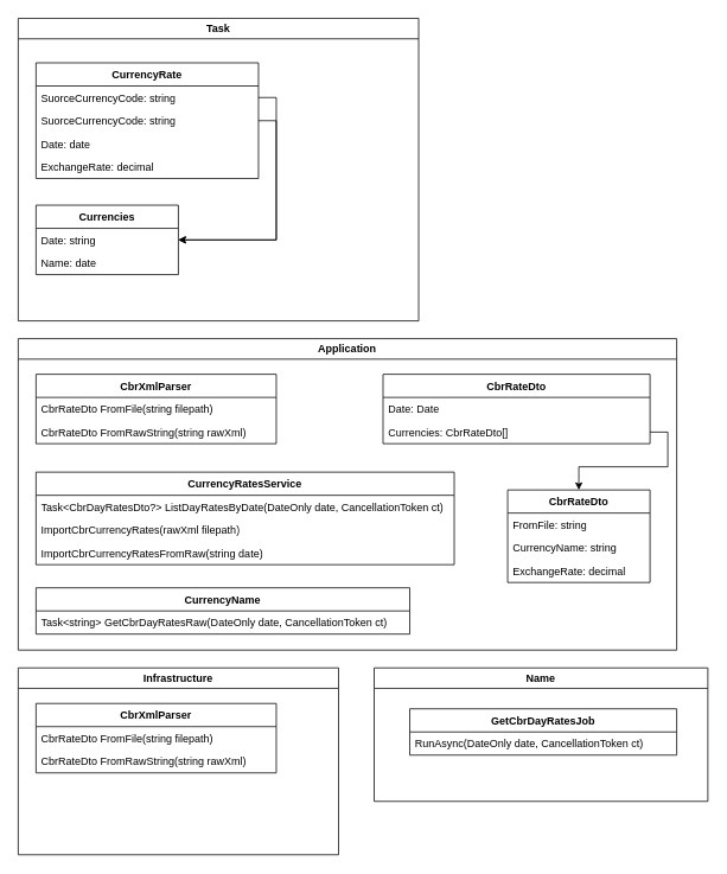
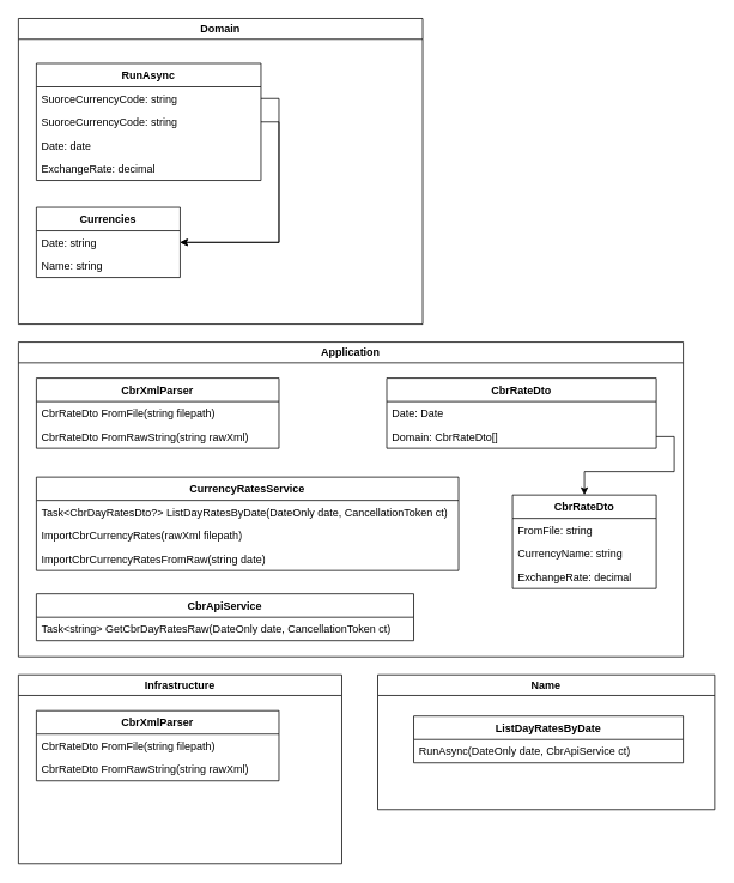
  <mxCell id="0" />
  <mxCell id="1" parent="0" />
- <mxCell id="2" value="Task" style="swimlane;whiteSpace=wrap;html=1;" vertex="1" parent="1"><mxGeometry x="20" y="20" width="450" height="340" as="geometry" /></mxCell>
+ <mxCell id="2" value="Domain" style="swimlane;whiteSpace=wrap;html=1;" vertex="1" parent="1"><mxGeometry x="20" y="20" width="450" height="340" as="geometry" /></mxCell>
  <mxCell id="3" value="Currencies" style="swimlane;fontStyle=1;align=center;verticalAlign=top;childLayout=stackLayout;horizontal=1;startSize=26;horizontalStack=0;resizeParent=1;resizeParentMax=0;resizeLast=0;collapsible=1;marginBottom=0;whiteSpace=wrap;html=1;" vertex="1" parent="2"><mxGeometry x="20" y="210" width="160" height="78" as="geometry" /></mxCell>
  <mxCell id="4" value="Date: string" style="text;strokeColor=none;fillColor=none;align=left;verticalAlign=top;spacingLeft=4;spacingRight=4;overflow=hidden;rotatable=0;points=[[0,0.5],[1,0.5]];portConstraint=eastwest;whiteSpace=wrap;html=1;" vertex="1" parent="3"><mxGeometry y="26" width="160" height="26" as="geometry" /></mxCell>
- <mxCell id="5" value="Name: date" style="text;strokeColor=none;fillColor=none;align=left;verticalAlign=top;spacingLeft=4;spacingRight=4;overflow=hidden;rotatable=0;points=[[0,0.5],[1,0.5]];portConstraint=eastwest;whiteSpace=wrap;html=1;" vertex="1" parent="3"><mxGeometry y="52" width="160" height="26" as="geometry" /></mxCell>
- <mxCell id="6" value="CurrencyRate" style="swimlane;fontStyle=1;align=center;verticalAlign=top;childLayout=stackLayout;horizontal=1;startSize=26;horizontalStack=0;resizeParent=1;resizeParentMax=0;resizeLast=0;collapsible=1;marginBottom=0;whiteSpace=wrap;html=1;" vertex="1" parent="2"><mxGeometry x="20" y="50" width="250" height="130" as="geometry" /></mxCell>
+ <mxCell id="5" value="Name: string" style="text;strokeColor=none;fillColor=none;align=left;verticalAlign=top;spacingLeft=4;spacingRight=4;overflow=hidden;rotatable=0;points=[[0,0.5],[1,0.5]];portConstraint=eastwest;whiteSpace=wrap;html=1;" vertex="1" parent="3"><mxGeometry y="52" width="160" height="26" as="geometry" /></mxCell>
+ <mxCell id="6" value="RunAsync" style="swimlane;fontStyle=1;align=center;verticalAlign=top;childLayout=stackLayout;horizontal=1;startSize=26;horizontalStack=0;resizeParent=1;resizeParentMax=0;resizeLast=0;collapsible=1;marginBottom=0;whiteSpace=wrap;html=1;" vertex="1" parent="2"><mxGeometry x="20" y="50" width="250" height="130" as="geometry" /></mxCell>
  <mxCell id="7" value="SuorceCurrencyCode: string" style="text;strokeColor=none;fillColor=none;align=left;verticalAlign=top;spacingLeft=4;spacingRight=4;overflow=hidden;rotatable=0;points=[[0,0.5],[1,0.5]];portConstraint=eastwest;whiteSpace=wrap;html=1;" vertex="1" parent="6"><mxGeometry y="26" width="250" height="26" as="geometry" /></mxCell>
  <mxCell id="8" value="SuorceCurrencyCode: string" style="text;strokeColor=none;fillColor=none;align=left;verticalAlign=top;spacingLeft=4;spacingRight=4;overflow=hidden;rotatable=0;points=[[0,0.5],[1,0.5]];portConstraint=eastwest;whiteSpace=wrap;html=1;" vertex="1" parent="6"><mxGeometry y="52" width="250" height="26" as="geometry" /></mxCell>
  <mxCell id="9" value="Date: date" style="text;strokeColor=none;fillColor=none;align=left;verticalAlign=top;spacingLeft=4;spacingRight=4;overflow=hidden;rotatable=0;points=[[0,0.5],[1,0.5]];portConstraint=eastwest;whiteSpace=wrap;html=1;" vertex="1" parent="6"><mxGeometry y="78" width="250" height="26" as="geometry" /></mxCell>
  <mxCell id="10" value="ExchangeRate: decimal" style="text;strokeColor=none;fillColor=none;align=left;verticalAlign=top;spacingLeft=4;spacingRight=4;overflow=hidden;rotatable=0;points=[[0,0.5],[1,0.5]];portConstraint=eastwest;whiteSpace=wrap;html=1;" vertex="1" parent="6"><mxGeometry y="104" width="250" height="26" as="geometry" /></mxCell>
  <mxCell id="11" style="edgeStyle=orthogonalEdgeStyle;rounded=0;orthogonalLoop=1;jettySize=auto;html=1;exitX=1;exitY=0.5;exitDx=0;exitDy=0;entryX=1;entryY=0.5;entryDx=0;entryDy=0;" edge="1" parent="2" source="7" target="4"><mxGeometry relative="1" as="geometry" /></mxCell>
  <mxCell id="12" style="edgeStyle=orthogonalEdgeStyle;rounded=0;orthogonalLoop=1;jettySize=auto;html=1;exitX=1;exitY=0.5;exitDx=0;exitDy=0;entryX=1;entryY=0.5;entryDx=0;entryDy=0;" edge="1" parent="2" source="8" target="4"><mxGeometry relative="1" as="geometry" /></mxCell>
  <mxCell id="13" value="Application" style="swimlane;whiteSpace=wrap;html=1;" vertex="1" parent="1"><mxGeometry x="20" y="380" width="740" height="350" as="geometry" /></mxCell>
  <mxCell id="14" value="CbrRateDto" style="swimlane;fontStyle=1;align=center;verticalAlign=top;childLayout=stackLayout;horizontal=1;startSize=26;horizontalStack=0;resizeParent=1;resizeParentMax=0;resizeLast=0;collapsible=1;marginBottom=0;whiteSpace=wrap;html=1;" parent="13" vertex="1"><mxGeometry x="550" y="170" width="160" height="104" as="geometry" /></mxCell>
  <mxCell id="15" value="FromFile: string" style="text;strokeColor=none;fillColor=none;align=left;verticalAlign=top;spacingLeft=4;spacingRight=4;overflow=hidden;rotatable=0;points=[[0,0.5],[1,0.5]];portConstraint=eastwest;whiteSpace=wrap;html=1;" parent="14" vertex="1"><mxGeometry y="26" width="160" height="26" as="geometry" /></mxCell>
  <mxCell id="16" value="CurrencyName: string" style="text;strokeColor=none;fillColor=none;align=left;verticalAlign=top;spacingLeft=4;spacingRight=4;overflow=hidden;rotatable=0;points=[[0,0.5],[1,0.5]];portConstraint=eastwest;whiteSpace=wrap;html=1;" parent="14" vertex="1"><mxGeometry y="52" width="160" height="26" as="geometry" /></mxCell>
  <mxCell id="17" value="ExchangeRate: decimal" style="text;strokeColor=none;fillColor=none;align=left;verticalAlign=top;spacingLeft=4;spacingRight=4;overflow=hidden;rotatable=0;points=[[0,0.5],[1,0.5]];portConstraint=eastwest;whiteSpace=wrap;html=1;" parent="14" vertex="1"><mxGeometry y="78" width="160" height="26" as="geometry" /></mxCell>
  <mxCell id="18" value="&lt;span style=&quot;text-align: left;&quot;&gt;CbrRateDto&lt;/span&gt;" style="swimlane;fontStyle=1;align=center;verticalAlign=top;childLayout=stackLayout;horizontal=1;startSize=26;horizontalStack=0;resizeParent=1;resizeParentMax=0;resizeLast=0;collapsible=1;marginBottom=0;whiteSpace=wrap;html=1;" parent="13" vertex="1"><mxGeometry x="410" y="40" width="300" height="78" as="geometry" /></mxCell>
  <mxCell id="19" value="Date: Date" style="text;strokeColor=none;fillColor=none;align=left;verticalAlign=top;spacingLeft=4;spacingRight=4;overflow=hidden;rotatable=0;points=[[0,0.5],[1,0.5]];portConstraint=eastwest;whiteSpace=wrap;html=1;" parent="18" vertex="1"><mxGeometry y="26" width="300" height="26" as="geometry" /></mxCell>
- <mxCell id="20" value="Currencies: CbrRateDto[]" style="text;strokeColor=none;fillColor=none;align=left;verticalAlign=top;spacingLeft=4;spacingRight=4;overflow=hidden;rotatable=0;points=[[0,0.5],[1,0.5]];portConstraint=eastwest;whiteSpace=wrap;html=1;" parent="18" vertex="1"><mxGeometry y="52" width="300" height="26" as="geometry" /></mxCell>
+ <mxCell id="20" value="Domain: CbrRateDto[]" style="text;strokeColor=none;fillColor=none;align=left;verticalAlign=top;spacingLeft=4;spacingRight=4;overflow=hidden;rotatable=0;points=[[0,0.5],[1,0.5]];portConstraint=eastwest;whiteSpace=wrap;html=1;" parent="18" vertex="1"><mxGeometry y="52" width="300" height="26" as="geometry" /></mxCell>
  <mxCell id="21" value="CbrXmlParser" style="swimlane;fontStyle=1;align=center;verticalAlign=top;childLayout=stackLayout;horizontal=1;startSize=26;horizontalStack=0;resizeParent=1;resizeParentMax=0;resizeLast=0;collapsible=1;marginBottom=0;whiteSpace=wrap;html=1;" parent="13" vertex="1"><mxGeometry x="20" y="40" width="270" height="78" as="geometry" /></mxCell>
  <mxCell id="22" value="CbrRateDto FromFile(string filepath)" style="text;strokeColor=none;fillColor=none;align=left;verticalAlign=top;spacingLeft=4;spacingRight=4;overflow=hidden;rotatable=0;points=[[0,0.5],[1,0.5]];portConstraint=eastwest;whiteSpace=wrap;html=1;" parent="21" vertex="1"><mxGeometry y="26" width="270" height="26" as="geometry" /></mxCell>
  <mxCell id="23" value="CbrRateDto&amp;nbsp;FromRawString(string rawXml)" style="text;strokeColor=none;fillColor=none;align=left;verticalAlign=top;spacingLeft=4;spacingRight=4;overflow=hidden;rotatable=0;points=[[0,0.5],[1,0.5]];portConstraint=eastwest;whiteSpace=wrap;html=1;" parent="21" vertex="1"><mxGeometry y="52" width="270" height="26" as="geometry" /></mxCell>
  <mxCell id="24" value="CurrencyRatesService" style="swimlane;fontStyle=1;align=center;verticalAlign=top;childLayout=stackLayout;horizontal=1;startSize=26;horizontalStack=0;resizeParent=1;resizeParentMax=0;resizeLast=0;collapsible=1;marginBottom=0;whiteSpace=wrap;html=1;" vertex="1" parent="13"><mxGeometry x="20" y="150" width="470" height="104" as="geometry" /></mxCell>
  <mxCell id="25" value="Task&amp;lt;CbrDayRatesDto?&amp;gt; ListDayRatesByDate(DateOnly date, CancellationToken ct)" style="text;strokeColor=none;fillColor=none;align=left;verticalAlign=top;spacingLeft=4;spacingRight=4;overflow=hidden;rotatable=0;points=[[0,0.5],[1,0.5]];portConstraint=eastwest;whiteSpace=wrap;html=1;" vertex="1" parent="24"><mxGeometry y="26" width="470" height="26" as="geometry" /></mxCell>
  <mxCell id="26" value="ImportCbrCurrencyRates(rawXml filepath)" style="text;strokeColor=none;fillColor=none;align=left;verticalAlign=top;spacingLeft=4;spacingRight=4;overflow=hidden;rotatable=0;points=[[0,0.5],[1,0.5]];portConstraint=eastwest;whiteSpace=wrap;html=1;" vertex="1" parent="24"><mxGeometry y="52" width="470" height="26" as="geometry" /></mxCell>
  <mxCell id="27" value="ImportCbrCurrencyRatesFromRaw(string date)" style="text;strokeColor=none;fillColor=none;align=left;verticalAlign=top;spacingLeft=4;spacingRight=4;overflow=hidden;rotatable=0;points=[[0,0.5],[1,0.5]];portConstraint=eastwest;whiteSpace=wrap;html=1;" vertex="1" parent="24"><mxGeometry y="78" width="470" height="26" as="geometry" /></mxCell>
- <mxCell id="28" value="CurrencyName" style="swimlane;fontStyle=1;align=center;verticalAlign=top;childLayout=stackLayout;horizontal=1;startSize=26;horizontalStack=0;resizeParent=1;resizeParentMax=0;resizeLast=0;collapsible=1;marginBottom=0;whiteSpace=wrap;html=1;" vertex="1" parent="13"><mxGeometry x="20" y="280" width="420" height="52" as="geometry" /></mxCell>
+ <mxCell id="28" value="CbrApiService" style="swimlane;fontStyle=1;align=center;verticalAlign=top;childLayout=stackLayout;horizontal=1;startSize=26;horizontalStack=0;resizeParent=1;resizeParentMax=0;resizeLast=0;collapsible=1;marginBottom=0;whiteSpace=wrap;html=1;" vertex="1" parent="13"><mxGeometry x="20" y="280" width="420" height="52" as="geometry" /></mxCell>
  <mxCell id="29" value="Task&amp;lt;string&amp;gt; GetCbrDayRatesRaw(DateOnly date, CancellationToken ct)" style="text;strokeColor=none;fillColor=none;align=left;verticalAlign=top;spacingLeft=4;spacingRight=4;overflow=hidden;rotatable=0;points=[[0,0.5],[1,0.5]];portConstraint=eastwest;whiteSpace=wrap;html=1;" vertex="1" parent="28"><mxGeometry y="26" width="420" height="26" as="geometry" /></mxCell>
  <mxCell id="30" style="edgeStyle=orthogonalEdgeStyle;rounded=0;orthogonalLoop=1;jettySize=auto;html=1;exitX=1;exitY=0.5;exitDx=0;exitDy=0;" edge="1" parent="13" source="20" target="14"><mxGeometry relative="1" as="geometry" /></mxCell>
  <mxCell id="31" value="Name" style="swimlane;whiteSpace=wrap;html=1;" vertex="1" parent="1"><mxGeometry x="420" y="750" width="375" height="150" as="geometry" /></mxCell>
- <mxCell id="32" value="GetCbrDayRatesJob" style="swimlane;fontStyle=1;align=center;verticalAlign=top;childLayout=stackLayout;horizontal=1;startSize=26;horizontalStack=0;resizeParent=1;resizeParentMax=0;resizeLast=0;collapsible=1;marginBottom=0;whiteSpace=wrap;html=1;" vertex="1" parent="31"><mxGeometry x="40" y="46" width="300" height="52" as="geometry" /></mxCell>
- <mxCell id="33" value="RunAsync(DateOnly date, CancellationToken ct)" style="text;strokeColor=none;fillColor=none;align=left;verticalAlign=top;spacingLeft=4;spacingRight=4;overflow=hidden;rotatable=0;points=[[0,0.5],[1,0.5]];portConstraint=eastwest;whiteSpace=wrap;html=1;" vertex="1" parent="32"><mxGeometry y="26" width="300" height="26" as="geometry" /></mxCell>
+ <mxCell id="32" value="ListDayRatesByDate" style="swimlane;fontStyle=1;align=center;verticalAlign=top;childLayout=stackLayout;horizontal=1;startSize=26;horizontalStack=0;resizeParent=1;resizeParentMax=0;resizeLast=0;collapsible=1;marginBottom=0;whiteSpace=wrap;html=1;" vertex="1" parent="31"><mxGeometry x="40" y="46" width="300" height="52" as="geometry" /></mxCell>
+ <mxCell id="33" value="RunAsync(DateOnly date, CbrApiService ct)" style="text;strokeColor=none;fillColor=none;align=left;verticalAlign=top;spacingLeft=4;spacingRight=4;overflow=hidden;rotatable=0;points=[[0,0.5],[1,0.5]];portConstraint=eastwest;whiteSpace=wrap;html=1;" vertex="1" parent="32"><mxGeometry y="26" width="300" height="26" as="geometry" /></mxCell>
  <mxCell id="34" value="Infrastructure" style="swimlane;whiteSpace=wrap;html=1;" vertex="1" parent="1"><mxGeometry x="20" y="750" width="360" height="210" as="geometry" /></mxCell>
  <mxCell id="35" value="CbrXmlParser" style="swimlane;fontStyle=1;align=center;verticalAlign=top;childLayout=stackLayout;horizontal=1;startSize=26;horizontalStack=0;resizeParent=1;resizeParentMax=0;resizeLast=0;collapsible=1;marginBottom=0;whiteSpace=wrap;html=1;" vertex="1" parent="34"><mxGeometry x="20" y="40" width="270" height="78" as="geometry" /></mxCell>
  <mxCell id="36" value="CbrRateDto FromFile(string filepath)" style="text;strokeColor=none;fillColor=none;align=left;verticalAlign=top;spacingLeft=4;spacingRight=4;overflow=hidden;rotatable=0;points=[[0,0.5],[1,0.5]];portConstraint=eastwest;whiteSpace=wrap;html=1;" vertex="1" parent="35"><mxGeometry y="26" width="270" height="26" as="geometry" /></mxCell>
  <mxCell id="37" value="CbrRateDto&amp;nbsp;FromRawString(string rawXml)" style="text;strokeColor=none;fillColor=none;align=left;verticalAlign=top;spacingLeft=4;spacingRight=4;overflow=hidden;rotatable=0;points=[[0,0.5],[1,0.5]];portConstraint=eastwest;whiteSpace=wrap;html=1;" vertex="1" parent="35"><mxGeometry y="52" width="270" height="26" as="geometry" /></mxCell>
